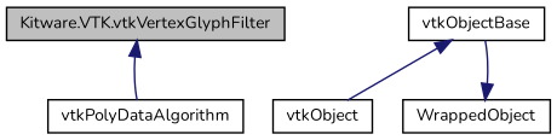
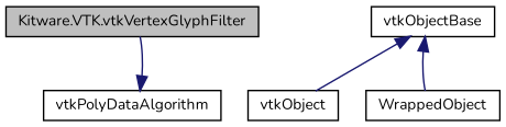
  digraph {
    fontname=Nunito
    node [color=black fontname=Nunito fontsize=10 shape=record]
    edge [color=midnightblue dir=back fontname=Nunito fontsize=10 labelfontname=FreeSans labelfontsize=10 style=solid]
    n1 [fillcolor=grey75 fontcolor=black height=0.2 label="Kitware.VTK.vtkVertexGlyphFilter" style=filled width=0.4]
    n2 [height=0.2 label=vtkPolyDataAlgorithm width=0.4]
    n3 [height=0.2 label=vtkObject width=0.4]
    n4 [height=0.2 label=vtkObjectBase width=0.4]
    n5 [height=0.2 label=WrappedObject width=0.4]
-   n1 -> n2
+   n2 -> n1
    n4 -> n3
-   n5 -> n4
+   n4 -> n5
  }
